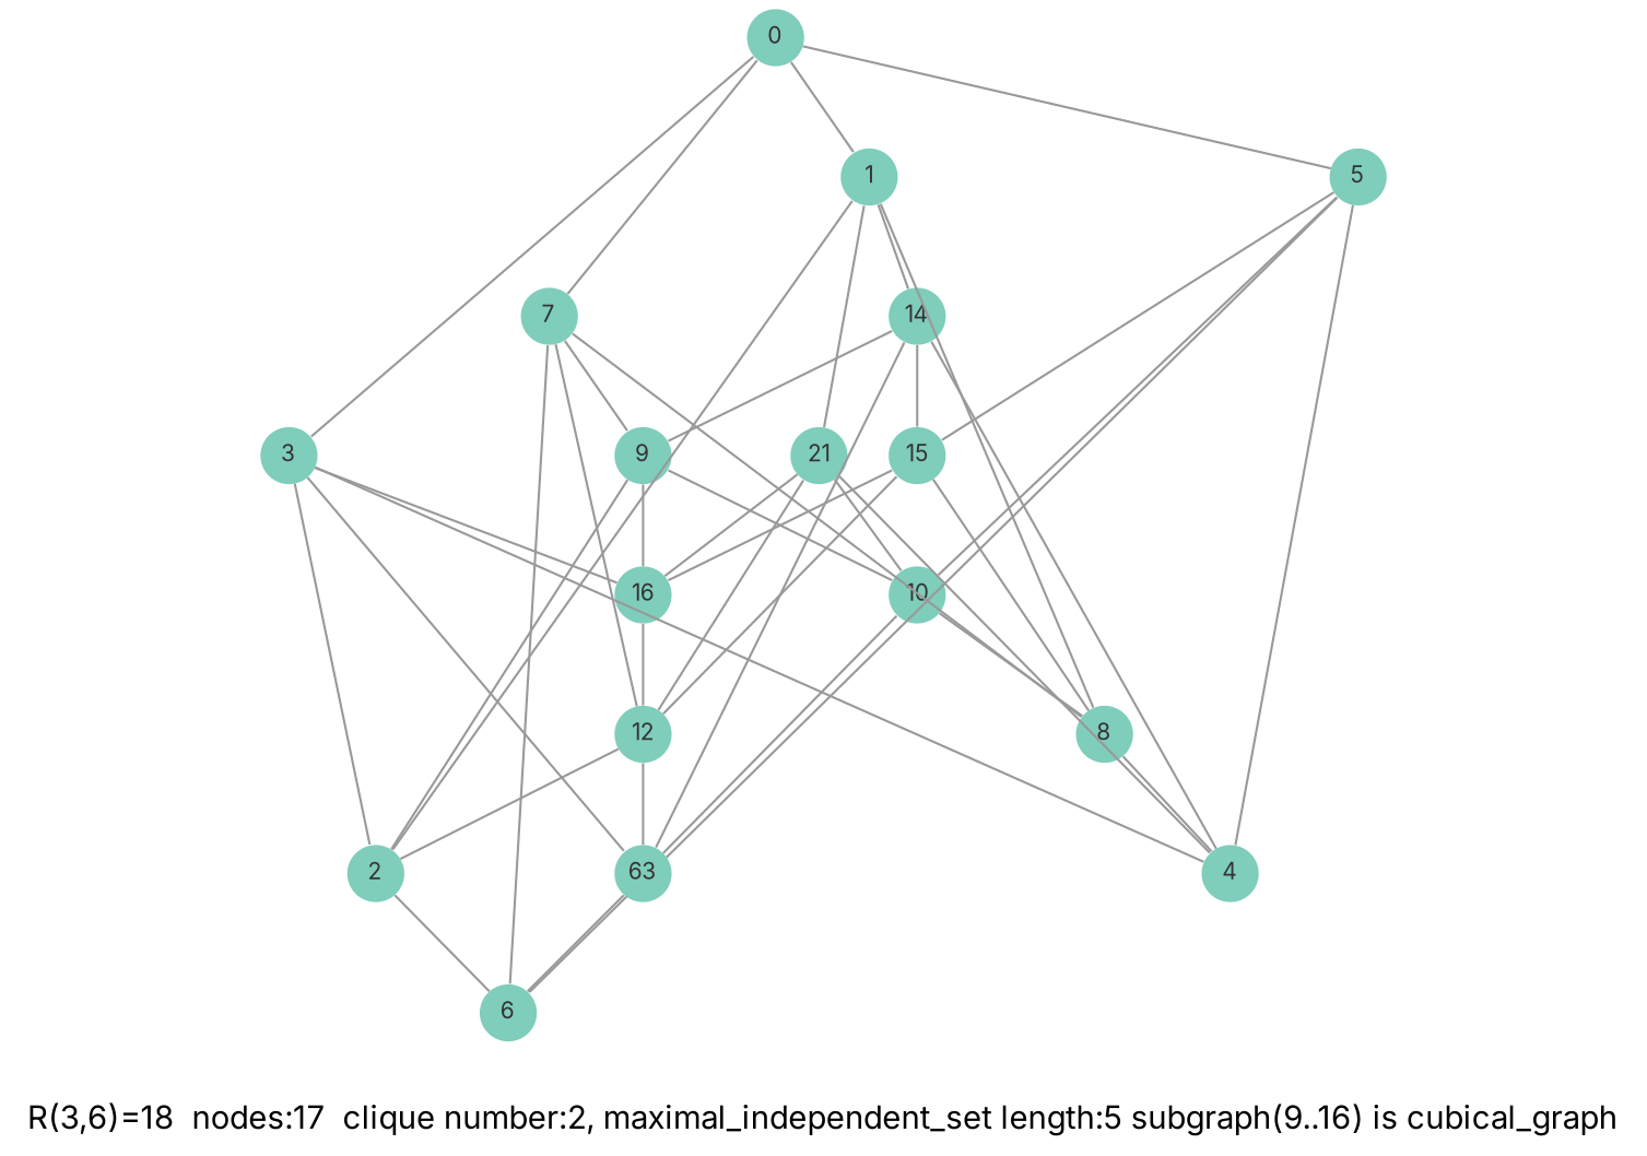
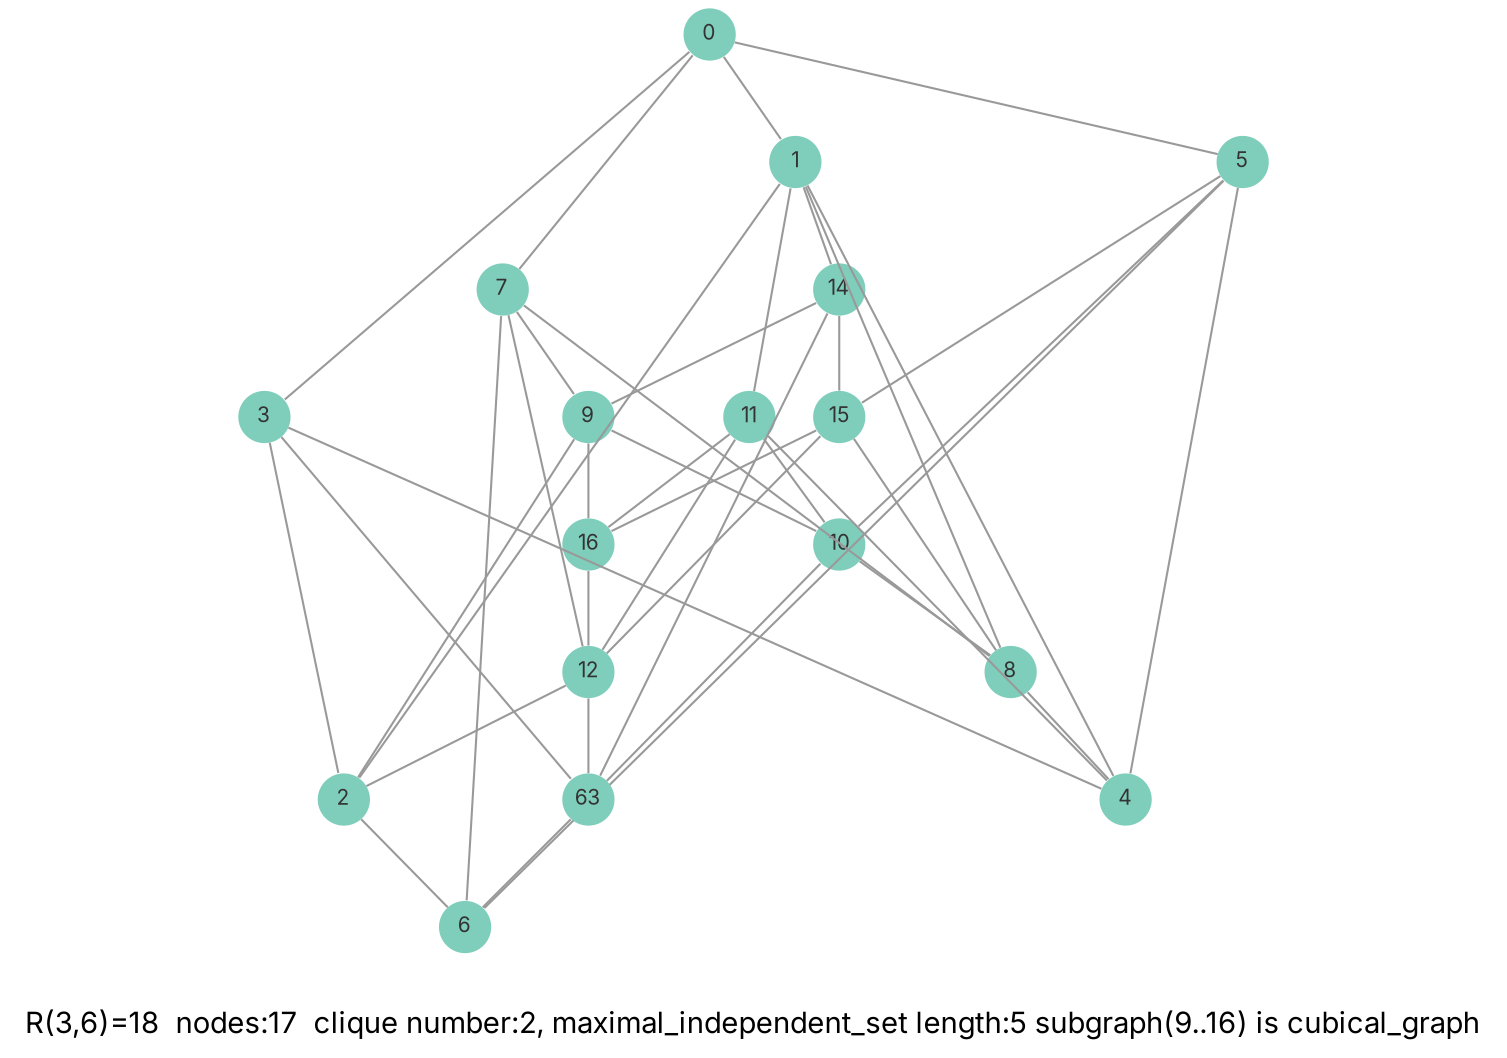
  graph {
    bgcolor="#FFFFFFFF"
    fontname=Inter
    label="R(3,6)=18  nodes:17  clique number:2, maximal_independent_set length:5 subgraph(9..16) is cubical_graph"
    labelloc=b
    splines=false
    node [color="#000000FF" fillcolor="#7FCDBBFF" fixedsize=true fontcolor="#333333FF" fontname=Inter fontsize=10 labelloc=c penwidth=0.000000 shape=ellipse style="solid,filled"]
    edge [arrowhead=none arrowtail=none color="#999999FF" dir=both fontcolor="#333333FF" fontname=Inter fontsize=10 penwidth=1.000000 style=solid]
    5 [height=0.347222 width=0.347222]
    4 [height=0.347222 width=0.347222]
    10 [height=0.347222 width=0.347222]
    15 [height=0.347222 width=0.347222]
    6 [height=0.347222 width=0.347222]
    8 [height=0.347222 width=0.347222]
    n7 [height=0.347222 label=63 width=0.347222]
    16 [height=0.347222 width=0.347222]
    7 [height=0.347222 width=0.347222]
    12 [height=0.347222 width=0.347222]
    9 [height=0.347222 width=0.347222]
    2 [height=0.347222 width=0.347222]
-   11 [height=0.347222 width=0.347222 label=21]
+   11 [height=0.347222 width=0.347222]
    14 [height=0.347222 width=0.347222]
    0 [height=0.347222 width=0.347222]
    1 [height=0.347222 width=0.347222]
    3 [height=0.347222 width=0.347222]
    5 -- 4
    5 -- 10
    5 -- 15
    5 -- 6
    10 -- 8
    10 -- n7
    15 -- 8
    15 -- 16
    8 -- 4
    n7 -- 6
    16 -- 12
    7 -- 6
    7 -- 8
    7 -- 12
    7 -- 9
    12 -- 15
    12 -- n7
    12 -- 2
    9 -- 10
    9 -- 16
    9 -- 2
    2 -- 6
    11 -- 4
    11 -- 10
    11 -- 16
    11 -- 12
-   14 -- 4
+   1 -- 4
    14 -- 15
    14 -- n7
    14 -- 9
    0 -- 5
    0 -- 7
    0 -- 1
    0 -- 3
    1 -- 8
    1 -- 2
    1 -- 11
    1 -- 14
    3 -- 4
    3 -- n7
-   3 -- 16
    3 -- 2
  }
